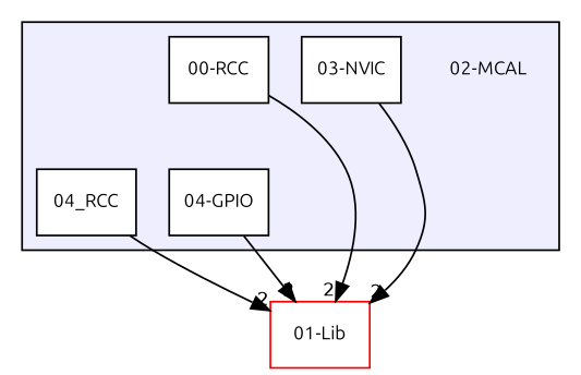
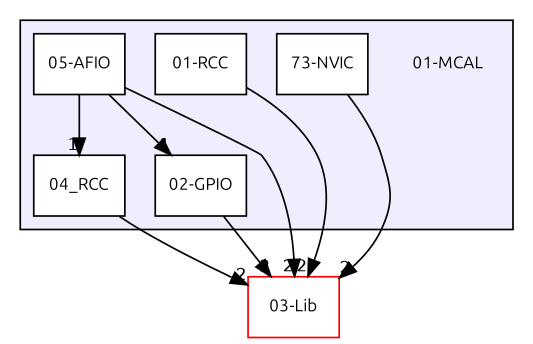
  digraph {
    compound=true
    fontname=Ubuntu
    node [fontname=Ubuntu fontsize=10 shape=box fillcolor=white style=filled]
    edge [fontname=Ubuntu headlabel=2 labeldistance=1.5 labelfontname=Helvetica labelfontsize=10]
-   n1 [label="02-MCAL" shape=plaintext fillcolor="" style=""]
-   n2 [label="00-RCC"]
-   n3 [label="04-GPIO"]
-   n4 [label="03-NVIC"]
+   n1 [label="01-MCAL" shape=plaintext fillcolor="" style=""]
+   n2 [label="01-RCC"]
+   n3 [label="02-GPIO"]
+   n4 [label="73-NVIC"]
    n5 [label="04_RCC"]
-   n7 [color=red label="01-Lib"]
+   n6 [label="05-AFIO"]
+   n7 [color=red label="03-Lib"]
    subgraph cluster_1 {
      bgcolor="#eeeeff"
      pencolor=black
      n1
      n2
      n3
      n4
      n5
+     n6
    }
    n2 -> n7
    n3 -> n7
    n4 -> n7
    n5 -> n7
+   n6 -> n3 [headlabel=1]
+   n6 -> n5 [headlabel=1]
+   n6 -> n7
  }
